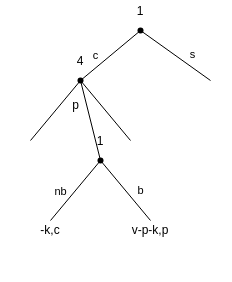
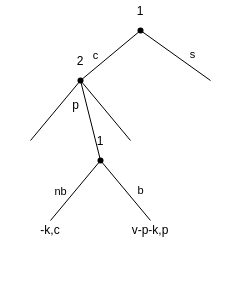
  <mxCell id="0" />
  <mxCell id="1" parent="0" />
  <mxCell id="2" value="" style="endArrow=none;html=1;rounded=0;" edge="1" parent="1"><mxGeometry width="50" height="50" relative="1" as="geometry"><mxPoint x="30" y="140" as="sourcePoint" /><mxPoint x="80" y="80" as="targetPoint" /></mxGeometry></mxCell>
  <mxCell id="3" value="" style="endArrow=none;html=1;rounded=0;" edge="1" parent="1" target="4"><mxGeometry width="50" height="50" relative="1" as="geometry"><mxPoint x="130" y="140" as="sourcePoint" /><mxPoint x="80" y="80" as="targetPoint" /></mxGeometry></mxCell>
- <mxCell id="4" value="4" style="shape=waypoint;sketch=0;fillStyle=solid;size=6;pointerEvents=1;points=[];fillColor=none;resizable=0;rotatable=0;perimeter=centerPerimeter;snapToPoint=1;align=center;verticalAlign=bottom;labelPosition=center;verticalLabelPosition=top;" vertex="1" parent="1"><mxGeometry x="70" y="70" width="20" height="20" as="geometry" /></mxCell>
+ <mxCell id="4" value="2" style="shape=waypoint;sketch=0;fillStyle=solid;size=6;pointerEvents=1;points=[];fillColor=none;resizable=0;rotatable=0;perimeter=centerPerimeter;snapToPoint=1;align=center;verticalAlign=bottom;labelPosition=center;verticalLabelPosition=top;" vertex="1" parent="1"><mxGeometry x="70" y="70" width="20" height="20" as="geometry" /></mxCell>
  <mxCell id="5" value="" style="endArrow=none;html=1;rounded=0;" edge="1" parent="1"><mxGeometry width="50" height="50" relative="1" as="geometry"><mxPoint x="50" y="220" as="sourcePoint" /><mxPoint x="100" y="160" as="targetPoint" /></mxGeometry></mxCell>
  <mxCell id="6" value="nb" style="edgeLabel;html=1;align=center;verticalAlign=middle;resizable=0;points=[];" vertex="1" connectable="0" parent="5"><mxGeometry x="-0.138" y="1" relative="1" as="geometry"><mxPoint x="-11" y="-3" as="offset" /></mxGeometry></mxCell>
  <mxCell id="7" value="" style="endArrow=none;html=1;rounded=0;" edge="1" parent="1" target="9"><mxGeometry width="50" height="50" relative="1" as="geometry"><mxPoint x="150" y="220" as="sourcePoint" /><mxPoint x="100" y="100" as="targetPoint" /></mxGeometry></mxCell>
  <mxCell id="8" value="b" style="edgeLabel;html=1;align=center;verticalAlign=middle;resizable=0;points=[];" vertex="1" connectable="0" parent="7"><mxGeometry x="-0.134" y="-2" relative="1" as="geometry"><mxPoint x="10" y="-3" as="offset" /></mxGeometry></mxCell>
  <mxCell id="9" value="1" style="shape=waypoint;sketch=0;fillStyle=solid;size=6;pointerEvents=1;points=[];fillColor=none;resizable=0;rotatable=0;perimeter=centerPerimeter;snapToPoint=1;align=center;verticalAlign=bottom;labelPosition=center;verticalLabelPosition=top;" vertex="1" parent="1"><mxGeometry x="90" y="150" width="20" height="20" as="geometry" /></mxCell>
  <mxCell id="10" value="" style="endArrow=none;html=1;rounded=0;" edge="1" parent="1" target="4"><mxGeometry width="50" height="50" relative="1" as="geometry"><mxPoint x="100" y="160" as="sourcePoint" /><mxPoint x="150" y="250" as="targetPoint" /></mxGeometry></mxCell>
  <mxCell id="11" value="-k,c" style="text;html=1;align=center;verticalAlign=middle;whiteSpace=wrap;rounded=0;" vertex="1" parent="1"><mxGeometry x="20" y="200" width="60" height="60" as="geometry" /></mxCell>
  <mxCell id="12" value="" style="endArrow=none;html=1;rounded=0;exitDx=0;exitDy=0;exitPerimeter=0;" edge="1" parent="1" source="17"><mxGeometry width="50" height="50" relative="1" as="geometry"><mxPoint x="100" y="70" as="sourcePoint" /><mxPoint x="140" y="30" as="targetPoint" /></mxGeometry></mxCell>
  <mxCell id="13" value="" style="endArrow=none;html=1;rounded=0;" edge="1" parent="1" target="17"><mxGeometry width="50" height="50" relative="1" as="geometry"><mxPoint x="210" y="80" as="sourcePoint" /><mxPoint x="280" y="0" as="targetPoint" /></mxGeometry></mxCell>
  <mxCell id="14" value="s" style="edgeLabel;html=1;align=center;verticalAlign=middle;resizable=0;points=[];" vertex="1" connectable="0" parent="13"><mxGeometry x="-0.134" y="-2" relative="1" as="geometry"><mxPoint x="10" y="-3" as="offset" /></mxGeometry></mxCell>
  <mxCell id="15" value="" style="endArrow=none;html=1;rounded=0;exitX=0.75;exitY=0.533;exitDx=0;exitDy=0;exitPerimeter=0;" edge="1" parent="1" source="4" target="17"><mxGeometry width="50" height="50" relative="1" as="geometry"><mxPoint x="80" y="80" as="sourcePoint" /><mxPoint x="140" y="30" as="targetPoint" /></mxGeometry></mxCell>
  <mxCell id="16" value="c" style="edgeLabel;html=1;align=center;verticalAlign=middle;resizable=0;points=[];" vertex="1" connectable="0" parent="15"><mxGeometry x="-0.138" y="1" relative="1" as="geometry"><mxPoint x="-11" y="-3" as="offset" /></mxGeometry></mxCell>
  <mxCell id="17" value="1" style="shape=waypoint;sketch=0;fillStyle=solid;size=6;pointerEvents=1;points=[];fillColor=none;resizable=0;rotatable=0;perimeter=centerPerimeter;snapToPoint=1;align=center;verticalAlign=bottom;labelPosition=center;verticalLabelPosition=top;" vertex="1" parent="1"><mxGeometry x="130" y="20" width="20" height="20" as="geometry" /></mxCell>
  <mxCell id="18" value="p" style="text;html=1;align=center;verticalAlign=middle;resizable=0;points=[];autosize=1;strokeColor=none;fillColor=none;" vertex="1" parent="1"><mxGeometry x="60" y="90" width="30" height="30" as="geometry" /></mxCell>
  <mxCell id="19" value="v-p-k,p" style="text;html=1;align=center;verticalAlign=middle;whiteSpace=wrap;rounded=0;" vertex="1" parent="1"><mxGeometry x="120" y="200" width="60" height="60" as="geometry" /></mxCell>
